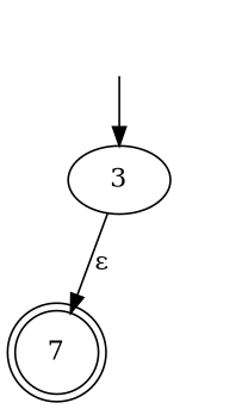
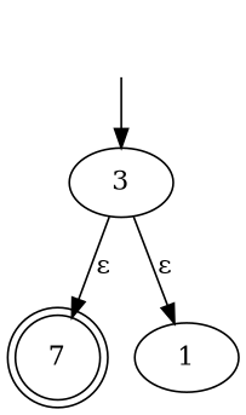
  digraph {
    n1 [label=3]
    n2 [label=7 shape=doublecircle]
+   n3 [label=1]
    "" [shape=plaintext]
    n1 -> n2 [label="ε"]
+   n1 -> n3 [label="ε"]
    "" -> n1
  }
